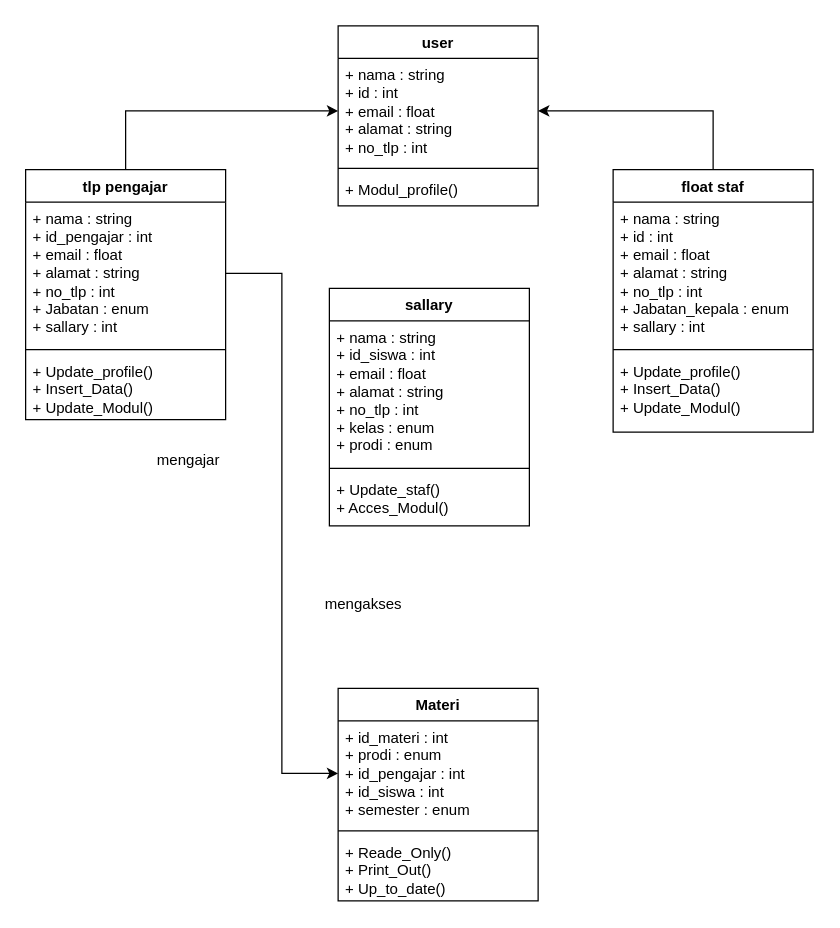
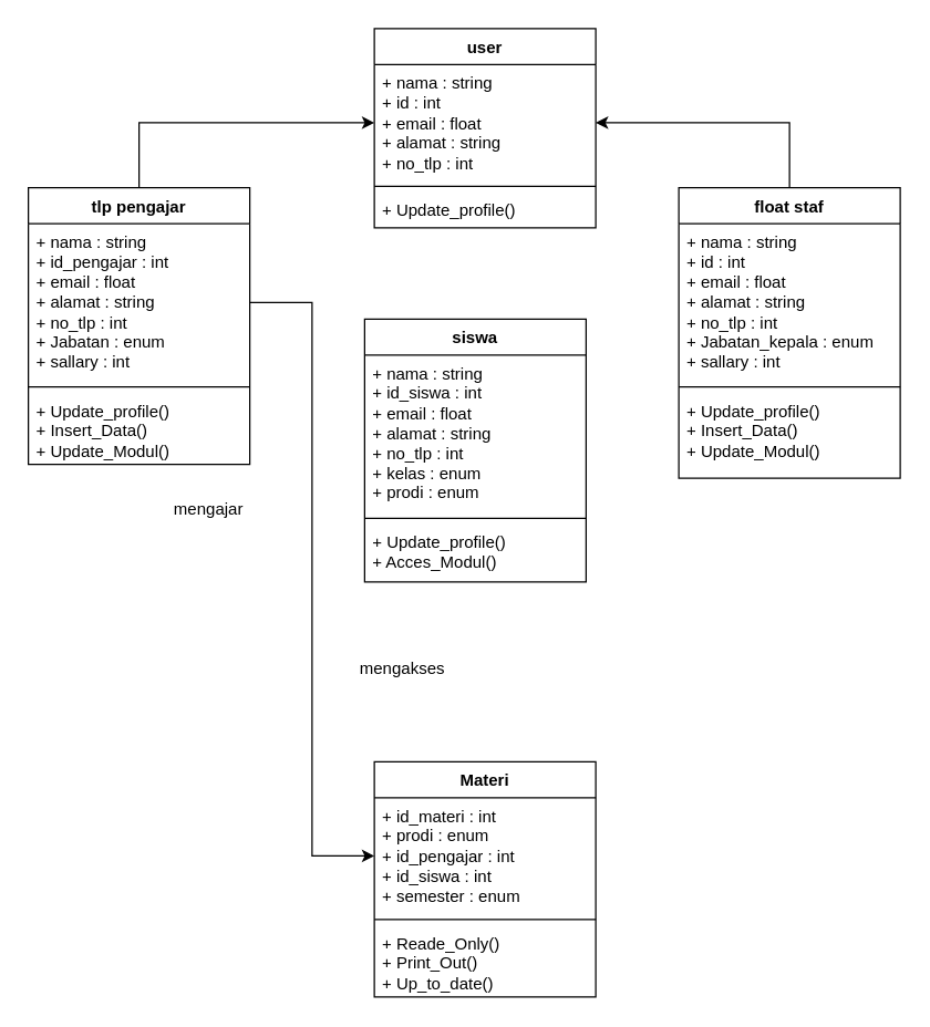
  <mxCell id="0" />
  <mxCell id="1" parent="0" />
  <mxCell id="2" value="user" style="swimlane;fontStyle=1;align=center;verticalAlign=top;childLayout=stackLayout;horizontal=1;startSize=26;horizontalStack=0;resizeParent=1;resizeParentMax=0;resizeLast=0;collapsible=1;marginBottom=0;whiteSpace=wrap;html=1;" vertex="1" parent="1"><mxGeometry x="270" y="20" width="160" height="144" as="geometry" /></mxCell>
  <mxCell id="3" value="+ nama : string&lt;br&gt;+ id : int&lt;br&gt;+ email : float&lt;br&gt;+ alamat : string&lt;br&gt;+ no_tlp : int" style="text;strokeColor=none;fillColor=none;align=left;verticalAlign=top;spacingLeft=4;spacingRight=4;overflow=hidden;rotatable=0;points=[[0,0.5],[1,0.5]];portConstraint=eastwest;whiteSpace=wrap;html=1;" vertex="1" parent="2"><mxGeometry y="26" width="160" height="84" as="geometry" /></mxCell>
  <mxCell id="4" value="" style="line;strokeWidth=1;fillColor=none;align=left;verticalAlign=middle;spacingTop=-1;spacingLeft=3;spacingRight=3;rotatable=0;labelPosition=right;points=[];portConstraint=eastwest;strokeColor=inherit;" vertex="1" parent="2"><mxGeometry y="110" width="160" height="8" as="geometry" /></mxCell>
- <mxCell id="5" value="+ Modul_profile()" style="text;strokeColor=none;fillColor=none;align=left;verticalAlign=top;spacingLeft=4;spacingRight=4;overflow=hidden;rotatable=0;points=[[0,0.5],[1,0.5]];portConstraint=eastwest;whiteSpace=wrap;html=1;fontStyle=0" vertex="1" parent="2"><mxGeometry y="118" width="160" height="26" as="geometry" /></mxCell>
+ <mxCell id="5" value="+ Update_profile()" style="text;strokeColor=none;fillColor=none;align=left;verticalAlign=top;spacingLeft=4;spacingRight=4;overflow=hidden;rotatable=0;points=[[0,0.5],[1,0.5]];portConstraint=eastwest;whiteSpace=wrap;html=1;fontStyle=0" vertex="1" parent="2"><mxGeometry y="118" width="160" height="26" as="geometry" /></mxCell>
  <mxCell id="6" style="edgeStyle=orthogonalEdgeStyle;rounded=0;orthogonalLoop=1;jettySize=auto;html=1;exitX=0.5;exitY=0;exitDx=0;exitDy=0;entryX=0;entryY=0.5;entryDx=0;entryDy=0;" edge="1" parent="1" source="7" target="3"><mxGeometry relative="1" as="geometry" /></mxCell>
  <mxCell id="7" value="tlp pengajar" style="swimlane;fontStyle=1;align=center;verticalAlign=top;childLayout=stackLayout;horizontal=1;startSize=26;horizontalStack=0;resizeParent=1;resizeParentMax=0;resizeLast=0;collapsible=1;marginBottom=0;whiteSpace=wrap;html=1;" vertex="1" parent="1"><mxGeometry x="20" y="135" width="160" height="200" as="geometry" /></mxCell>
  <mxCell id="8" value="+ nama : string&lt;br&gt;+ id_pengajar : int&lt;br&gt;+ email : float&lt;br&gt;+ alamat : string&lt;br&gt;+ no_tlp : int&lt;br&gt;+ Jabatan : enum&lt;br&gt;+ sallary : int&amp;nbsp;" style="text;strokeColor=none;fillColor=none;align=left;verticalAlign=top;spacingLeft=4;spacingRight=4;overflow=hidden;rotatable=0;points=[[0,0.5],[1,0.5]];portConstraint=eastwest;whiteSpace=wrap;html=1;" vertex="1" parent="7"><mxGeometry y="26" width="160" height="114" as="geometry" /></mxCell>
  <mxCell id="9" value="" style="line;strokeWidth=1;fillColor=none;align=left;verticalAlign=middle;spacingTop=-1;spacingLeft=3;spacingRight=3;rotatable=0;labelPosition=right;points=[];portConstraint=eastwest;strokeColor=inherit;" vertex="1" parent="7"><mxGeometry y="140" width="160" height="8" as="geometry" /></mxCell>
  <mxCell id="10" value="+ Update_profile()&lt;br&gt;+ Insert_Data()&lt;br&gt;+ Update_Modul()" style="text;strokeColor=none;fillColor=none;align=left;verticalAlign=top;spacingLeft=4;spacingRight=4;overflow=hidden;rotatable=0;points=[[0,0.5],[1,0.5]];portConstraint=eastwest;whiteSpace=wrap;html=1;fontStyle=0" vertex="1" parent="7"><mxGeometry y="148" width="160" height="52" as="geometry" /></mxCell>
  <mxCell id="11" style="edgeStyle=orthogonalEdgeStyle;rounded=0;orthogonalLoop=1;jettySize=auto;html=1;exitX=0.5;exitY=0;exitDx=0;exitDy=0;entryX=1;entryY=0.5;entryDx=0;entryDy=0;" edge="1" parent="1" source="12" target="3"><mxGeometry relative="1" as="geometry" /></mxCell>
  <mxCell id="12" value="float staf" style="swimlane;fontStyle=1;align=center;verticalAlign=top;childLayout=stackLayout;horizontal=1;startSize=26;horizontalStack=0;resizeParent=1;resizeParentMax=0;resizeLast=0;collapsible=1;marginBottom=0;whiteSpace=wrap;html=1;" vertex="1" parent="1"><mxGeometry x="490" y="135" width="160" height="210" as="geometry" /></mxCell>
  <mxCell id="13" value="+ nama : string&lt;br&gt;+ id : int&lt;br&gt;+ email : float&lt;br&gt;+ alamat : string&lt;br&gt;+ no_tlp : int&lt;br&gt;+ Jabatan_kepala : enum&lt;br&gt;+ sallary : int" style="text;strokeColor=none;fillColor=none;align=left;verticalAlign=top;spacingLeft=4;spacingRight=4;overflow=hidden;rotatable=0;points=[[0,0.5],[1,0.5]];portConstraint=eastwest;whiteSpace=wrap;html=1;" vertex="1" parent="12"><mxGeometry y="26" width="160" height="114" as="geometry" /></mxCell>
  <mxCell id="14" value="" style="line;strokeWidth=1;fillColor=none;align=left;verticalAlign=middle;spacingTop=-1;spacingLeft=3;spacingRight=3;rotatable=0;labelPosition=right;points=[];portConstraint=eastwest;strokeColor=inherit;" vertex="1" parent="12"><mxGeometry y="140" width="160" height="8" as="geometry" /></mxCell>
  <mxCell id="15" value="+ Update_profile()&lt;br&gt;+ Insert_Data()&lt;br&gt;+ Update_Modul()" style="text;strokeColor=none;fillColor=none;align=left;verticalAlign=top;spacingLeft=4;spacingRight=4;overflow=hidden;rotatable=0;points=[[0,0.5],[1,0.5]];portConstraint=eastwest;whiteSpace=wrap;html=1;fontStyle=0" vertex="1" parent="12"><mxGeometry y="148" width="160" height="62" as="geometry" /></mxCell>
  <mxCell id="16" value="Materi" style="swimlane;fontStyle=1;align=center;verticalAlign=top;childLayout=stackLayout;horizontal=1;startSize=26;horizontalStack=0;resizeParent=1;resizeParentMax=0;resizeLast=0;collapsible=1;marginBottom=0;whiteSpace=wrap;html=1;" vertex="1" parent="1"><mxGeometry x="270" y="550" width="160" height="170" as="geometry" /></mxCell>
  <mxCell id="17" value="+ id_materi : int&lt;br&gt;+ prodi : enum&lt;br&gt;+ id_pengajar : int&lt;br&gt;+ id_siswa : int&lt;br&gt;+ semester : enum" style="text;strokeColor=none;fillColor=none;align=left;verticalAlign=top;spacingLeft=4;spacingRight=4;overflow=hidden;rotatable=0;points=[[0,0.5],[1,0.5]];portConstraint=eastwest;whiteSpace=wrap;html=1;" vertex="1" parent="16"><mxGeometry y="26" width="160" height="84" as="geometry" /></mxCell>
  <mxCell id="18" value="" style="line;strokeWidth=1;fillColor=none;align=left;verticalAlign=middle;spacingTop=-1;spacingLeft=3;spacingRight=3;rotatable=0;labelPosition=right;points=[];portConstraint=eastwest;strokeColor=inherit;" vertex="1" parent="16"><mxGeometry y="110" width="160" height="8" as="geometry" /></mxCell>
  <mxCell id="19" value="+ Reade_Only()&lt;br&gt;+ Print_Out()&lt;br&gt;+ Up_to_date()" style="text;strokeColor=none;fillColor=none;align=left;verticalAlign=top;spacingLeft=4;spacingRight=4;overflow=hidden;rotatable=0;points=[[0,0.5],[1,0.5]];portConstraint=eastwest;whiteSpace=wrap;html=1;fontStyle=0" vertex="1" parent="16"><mxGeometry y="118" width="160" height="52" as="geometry" /></mxCell>
- <mxCell id="20" value="sallary" style="swimlane;fontStyle=1;align=center;verticalAlign=top;childLayout=stackLayout;horizontal=1;startSize=26;horizontalStack=0;resizeParent=1;resizeParentMax=0;resizeLast=0;collapsible=1;marginBottom=0;whiteSpace=wrap;html=1;" vertex="1" parent="1"><mxGeometry x="263" y="230" width="160" height="190" as="geometry" /></mxCell>
+ <mxCell id="20" value="siswa" style="swimlane;fontStyle=1;align=center;verticalAlign=top;childLayout=stackLayout;horizontal=1;startSize=26;horizontalStack=0;resizeParent=1;resizeParentMax=0;resizeLast=0;collapsible=1;marginBottom=0;whiteSpace=wrap;html=1;" vertex="1" parent="1"><mxGeometry x="263" y="230" width="160" height="190" as="geometry" /></mxCell>
  <mxCell id="21" value="+ nama : string&lt;br&gt;+ id_siswa : int&lt;br&gt;+ email : float&lt;br&gt;+ alamat : string&lt;br&gt;+ no_tlp : int&lt;br&gt;+ kelas : enum&lt;br&gt;+ prodi : enum" style="text;strokeColor=none;fillColor=none;align=left;verticalAlign=top;spacingLeft=4;spacingRight=4;overflow=hidden;rotatable=0;points=[[0,0.5],[1,0.5]];portConstraint=eastwest;whiteSpace=wrap;html=1;" vertex="1" parent="20"><mxGeometry y="26" width="160" height="114" as="geometry" /></mxCell>
  <mxCell id="22" value="" style="line;strokeWidth=1;fillColor=none;align=left;verticalAlign=middle;spacingTop=-1;spacingLeft=3;spacingRight=3;rotatable=0;labelPosition=right;points=[];portConstraint=eastwest;strokeColor=inherit;" vertex="1" parent="20"><mxGeometry y="140" width="160" height="8" as="geometry" /></mxCell>
- <mxCell id="23" value="+ Update_staf()&lt;br&gt;+ Acces_Modul()" style="text;strokeColor=none;fillColor=none;align=left;verticalAlign=top;spacingLeft=4;spacingRight=4;overflow=hidden;rotatable=0;points=[[0,0.5],[1,0.5]];portConstraint=eastwest;whiteSpace=wrap;html=1;fontStyle=0" vertex="1" parent="20"><mxGeometry y="148" width="160" height="42" as="geometry" /></mxCell>
+ <mxCell id="23" value="+ Update_profile()&lt;br&gt;+ Acces_Modul()" style="text;strokeColor=none;fillColor=none;align=left;verticalAlign=top;spacingLeft=4;spacingRight=4;overflow=hidden;rotatable=0;points=[[0,0.5],[1,0.5]];portConstraint=eastwest;whiteSpace=wrap;html=1;fontStyle=0" vertex="1" parent="20"><mxGeometry y="148" width="160" height="42" as="geometry" /></mxCell>
  <mxCell id="24" style="edgeStyle=orthogonalEdgeStyle;rounded=0;orthogonalLoop=1;jettySize=auto;html=1;exitX=1;exitY=0.5;exitDx=0;exitDy=0;" edge="1" parent="1" source="8" target="17"><mxGeometry relative="1" as="geometry" /></mxCell>
  <mxCell id="25" value="mengajar" style="text;html=1;align=center;verticalAlign=middle;resizable=0;points=[];autosize=1;strokeColor=none;fillColor=none;" vertex="1" parent="1"><mxGeometry x="115" y="353" width="70" height="30" as="geometry" /></mxCell>
  <mxCell id="26" value="mengakses" style="text;html=1;align=center;verticalAlign=middle;resizable=0;points=[];autosize=1;strokeColor=none;fillColor=none;" vertex="1" parent="1"><mxGeometry x="250" y="468" width="80" height="30" as="geometry" /></mxCell>
